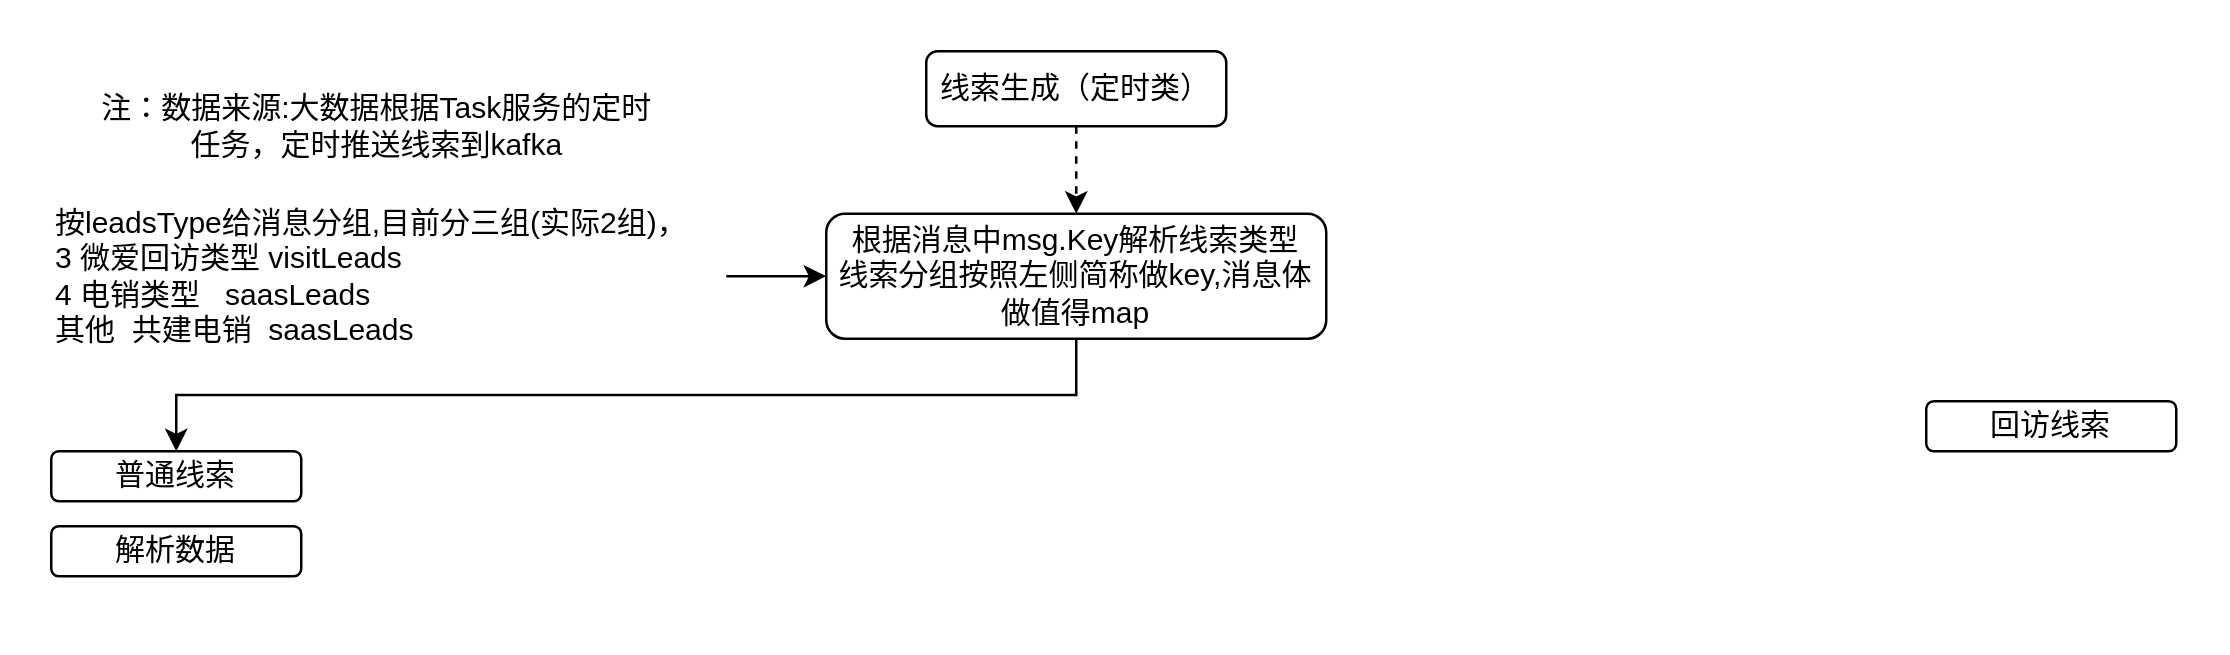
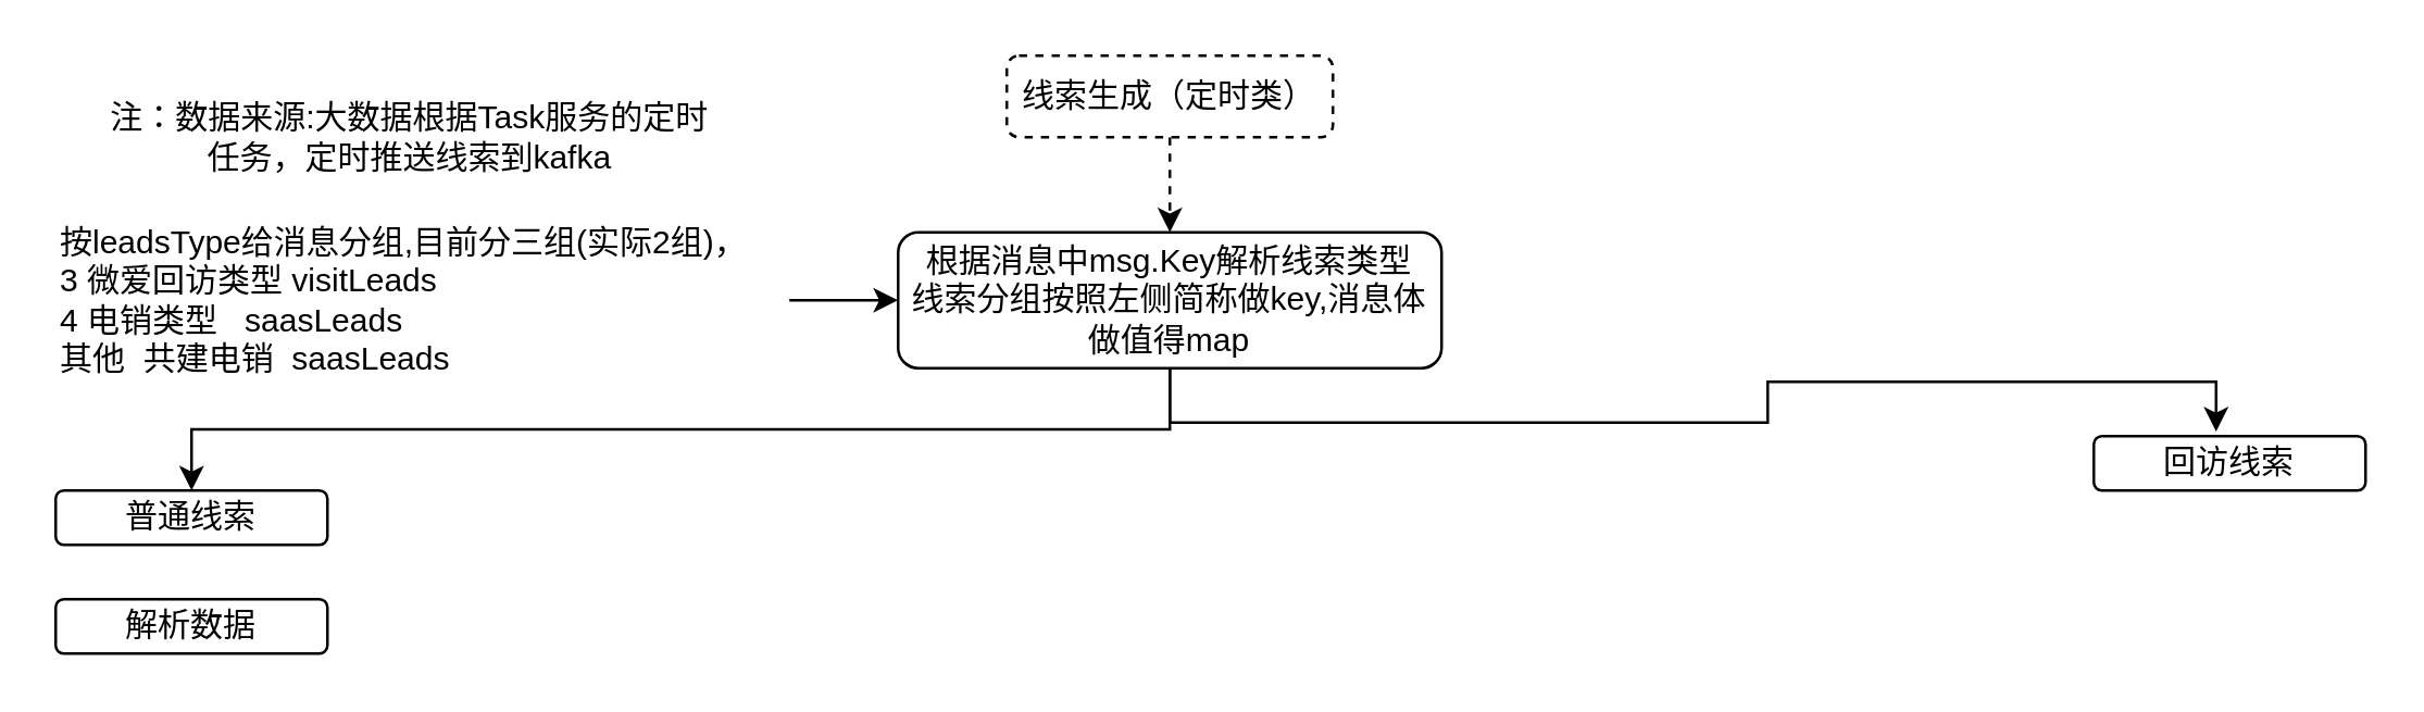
  <mxCell id="0" />
  <mxCell id="1" parent="0" />
  <mxCell id="2" style="edgeStyle=orthogonalEdgeStyle;rounded=0;orthogonalLoop=1;jettySize=auto;html=1;exitX=0.5;exitY=1;exitDx=0;exitDy=0;entryX=0.5;entryY=0;entryDx=0;entryDy=0;dashed=1;" edge="1" parent="1" source="3" target="7"><mxGeometry relative="1" as="geometry" /></mxCell>
- <mxCell id="3" value="线索生成（定时类）" style="rounded=1;whiteSpace=wrap;html=1;" vertex="1" parent="1"><mxGeometry x="370" width="120" height="30" as="geometry" y="20" /></mxCell>
+ <mxCell id="3" value="线索生成（定时类）" style="rounded=1;whiteSpace=wrap;html=1;dashed=1;" vertex="1" parent="1"><mxGeometry x="370" width="120" height="30" as="geometry" y="20" /></mxCell>
  <mxCell id="4" value="注：数据来源:大数据根据Task服务的定时&lt;br&gt;任务，定时推送线索到kafka" style="text;html=1;align=center;verticalAlign=middle;resizable=0;points=[];autosize=1;" vertex="1" parent="1"><mxGeometry x="30" y="35" width="240" height="30" as="geometry" /></mxCell>
  <mxCell id="5" style="edgeStyle=orthogonalEdgeStyle;rounded=0;orthogonalLoop=1;jettySize=auto;html=1;exitX=0.5;exitY=1;exitDx=0;exitDy=0;" edge="1" parent="1" source="7" target="10"><mxGeometry relative="1" as="geometry" /></mxCell>
+ <mxCell id="6" style="edgeStyle=orthogonalEdgeStyle;rounded=0;orthogonalLoop=1;jettySize=auto;html=1;exitX=0.5;exitY=1;exitDx=0;exitDy=0;entryX=0.45;entryY=-0.083;entryDx=0;entryDy=0;entryPerimeter=0;" edge="1" parent="1" source="7" target="11"><mxGeometry relative="1" as="geometry" /></mxCell>
  <mxCell id="7" value="&lt;div&gt;根据消息中msg.Key解析线索类型&lt;/div&gt;&lt;div&gt;线索分组按照左侧简称做key,消息体做值得map&lt;/div&gt;" style="rounded=1;whiteSpace=wrap;html=1;" vertex="1" parent="1"><mxGeometry x="330" y="85" width="200" height="50" as="geometry" /></mxCell>
  <mxCell id="8" style="edgeStyle=orthogonalEdgeStyle;rounded=0;orthogonalLoop=1;jettySize=auto;html=1;" edge="1" parent="1" source="9" target="7"><mxGeometry relative="1" as="geometry" /></mxCell>
  <mxCell id="9" value="&lt;div&gt;按leadsType给消息分组,目前分三组(实际2组)，&lt;/div&gt;&lt;div&gt;3&amp;nbsp;微爱回访类型&amp;nbsp;visitLeads &amp;nbsp;&lt;/div&gt;&lt;div&gt;4 电销类型&amp;nbsp; &amp;nbsp;saasLeads&lt;/div&gt;&lt;div&gt;其他&amp;nbsp; 共建电销&amp;nbsp; saasLeads&amp;nbsp;&lt;/div&gt;" style="text;html=1;align=left;verticalAlign=middle;resizable=0;points=[];autosize=1;" vertex="1" parent="1"><mxGeometry x="20" y="80" width="270" height="60" as="geometry" /></mxCell>
  <mxCell id="10" value="普通线索" style="rounded=1;whiteSpace=wrap;html=1;" vertex="1" parent="1"><mxGeometry x="20" y="180" width="100" height="20" as="geometry" /></mxCell>
  <mxCell id="11" value="回访线索" style="rounded=1;whiteSpace=wrap;html=1;" vertex="1" parent="1"><mxGeometry x="770" y="160" width="100" height="20" as="geometry" /></mxCell>
- <mxCell id="12" value="解析数据" style="rounded=1;whiteSpace=wrap;html=1;" vertex="1" parent="1"><mxGeometry x="20" y="210" width="100" height="20" as="geometry" /></mxCell>
+ <mxCell id="12" value="解析数据" style="rounded=1;whiteSpace=wrap;html=1;" vertex="1" parent="1"><mxGeometry x="20" y="220" width="100" height="20" as="geometry" /></mxCell>
